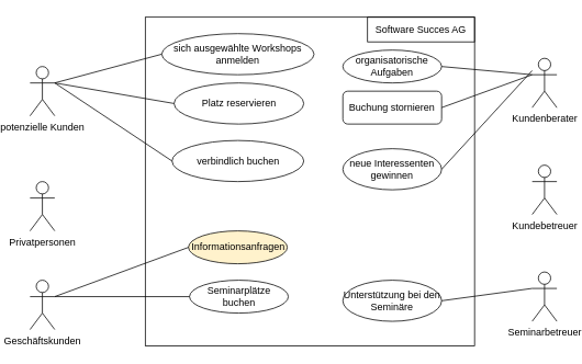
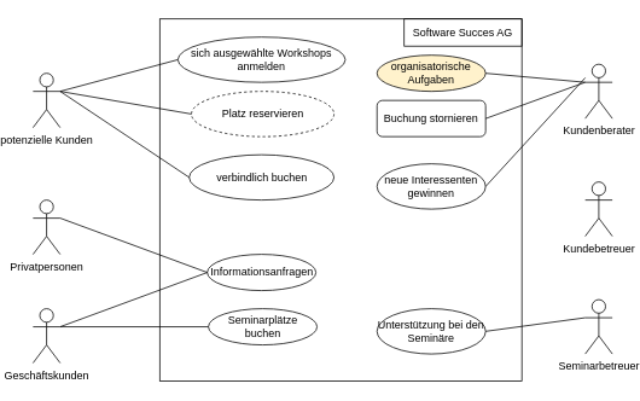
  <mxCell id="0" />
  <mxCell id="1" parent="0" />
  <mxCell id="2" value="" style="whiteSpace=wrap;html=1;aspect=fixed;fillColor=none;" vertex="1" parent="1"><mxGeometry x="160" y="20" width="400" height="400" as="geometry" /></mxCell>
  <mxCell id="3" value="Privatpersonen" style="shape=umlActor;verticalLabelPosition=bottom;verticalAlign=top;html=1;outlineConnect=0;" vertex="1" parent="1"><mxGeometry x="20" y="220" width="30" height="60" as="geometry" /></mxCell>
  <mxCell id="4" value="Geschäftskunden" style="shape=umlActor;verticalLabelPosition=bottom;verticalAlign=top;html=1;outlineConnect=0;" vertex="1" parent="1"><mxGeometry x="20" y="340" width="30" height="60" as="geometry" /></mxCell>
  <mxCell id="5" value="Kundenberater" style="shape=umlActor;verticalLabelPosition=bottom;verticalAlign=top;html=1;outlineConnect=0;" vertex="1" parent="1"><mxGeometry x="630" y="70" width="30" height="60" as="geometry" /></mxCell>
- <mxCell id="6" value="Informationsanfragen" style="ellipse;whiteSpace=wrap;html=1;fillColor=#fff2cc;" vertex="1" parent="1"><mxGeometry x="212.5" y="280" width="120" height="40" as="geometry" /></mxCell>
+ <mxCell id="6" value="Informationsanfragen" style="ellipse;whiteSpace=wrap;html=1;" vertex="1" parent="1"><mxGeometry x="212.5" y="280" width="120" height="40" as="geometry" /></mxCell>
+ <mxCell id="7" value="" style="endArrow=none;html=1;exitX=1;exitY=0.333;exitDx=0;exitDy=0;exitPerimeter=0;entryX=0;entryY=0.5;entryDx=0;entryDy=0;" edge="1" parent="1" source="3" target="6"><mxGeometry width="50" height="50" relative="1" as="geometry"><mxPoint x="310" y="270" as="sourcePoint" /><mxPoint x="360" y="220" as="targetPoint" /><Array as="points" /></mxGeometry></mxCell>
  <mxCell id="8" value="" style="endArrow=none;html=1;exitX=1;exitY=0.333;exitDx=0;exitDy=0;exitPerimeter=0;entryX=0;entryY=0.5;entryDx=0;entryDy=0;" edge="1" parent="1" source="4" target="6"><mxGeometry width="50" height="50" relative="1" as="geometry"><mxPoint x="70" y="190" as="sourcePoint" /><mxPoint x="170" y="150" as="targetPoint" /><Array as="points" /></mxGeometry></mxCell>
  <mxCell id="9" value="neue Interessenten gewinnen" style="ellipse;whiteSpace=wrap;html=1;" vertex="1" parent="1"><mxGeometry x="400" y="180" width="120" height="50" as="geometry" /></mxCell>
  <mxCell id="10" value="sich ausgewählte Workshops anmelden" style="ellipse;whiteSpace=wrap;html=1;" vertex="1" parent="1"><mxGeometry x="180" y="40" width="185" height="50" as="geometry" /></mxCell>
  <mxCell id="11" value="potenzielle Kunden" style="shape=umlActor;verticalLabelPosition=bottom;verticalAlign=top;html=1;outlineConnect=0;" vertex="1" parent="1"><mxGeometry x="20" y="80" width="30" height="60" as="geometry" /></mxCell>
- <mxCell id="12" value="Platz reservieren" style="ellipse;whiteSpace=wrap;html=1;" vertex="1" parent="1"><mxGeometry x="195" y="100" width="157.5" height="50" as="geometry" /></mxCell>
+ <mxCell id="12" value="Platz reservieren" style="ellipse;whiteSpace=wrap;html=1;dashed=1;" vertex="1" parent="1"><mxGeometry x="195" y="100" width="157.5" height="50" as="geometry" /></mxCell>
  <mxCell id="13" value="Seminarplätze buchen" style="ellipse;whiteSpace=wrap;html=1;" vertex="1" parent="1"><mxGeometry x="213.75" y="340" width="120" height="40" as="geometry" /></mxCell>
  <mxCell id="14" value="" style="endArrow=none;html=1;exitX=1;exitY=0.333;exitDx=0;exitDy=0;exitPerimeter=0;entryX=0;entryY=0.5;entryDx=0;entryDy=0;" edge="1" parent="1" source="4" target="13"><mxGeometry width="50" height="50" relative="1" as="geometry"><mxPoint x="310" y="240" as="sourcePoint" /><mxPoint x="360" y="190" as="targetPoint" /></mxGeometry></mxCell>
  <mxCell id="15" value="Buchung stornieren" style="whiteSpace=wrap;html=1;rounded=1;" vertex="1" parent="1"><mxGeometry x="400" y="110" width="120" height="40" as="geometry" /></mxCell>
  <mxCell id="16" value="Kundebetreuer" style="shape=umlActor;verticalLabelPosition=bottom;verticalAlign=top;html=1;outlineConnect=0;" vertex="1" parent="1"><mxGeometry x="630" y="200" width="30" height="60" as="geometry" /></mxCell>
- <mxCell id="17" value="organisatorische Aufgaben" style="ellipse;whiteSpace=wrap;html=1;" vertex="1" parent="1"><mxGeometry x="400" y="60" width="120" height="40" as="geometry" /></mxCell>
+ <mxCell id="17" value="organisatorische Aufgaben" style="ellipse;whiteSpace=wrap;html=1;fillColor=#fff2cc;" vertex="1" parent="1"><mxGeometry x="400" y="60" width="120" height="40" as="geometry" /></mxCell>
  <mxCell id="18" value="Seminarbetreuer" style="shape=umlActor;verticalLabelPosition=bottom;verticalAlign=top;html=1;outlineConnect=0;" vertex="1" parent="1"><mxGeometry x="630" y="330" width="30" height="60" as="geometry" /></mxCell>
  <mxCell id="19" value="Unterstützung bei den Seminäre" style="ellipse;whiteSpace=wrap;html=1;" vertex="1" parent="1"><mxGeometry x="400" y="340" width="120" height="50" as="geometry" /></mxCell>
  <mxCell id="20" value="verbindlich buchen" style="ellipse;whiteSpace=wrap;html=1;fillColor=none;" vertex="1" parent="1"><mxGeometry x="192.5" y="170" width="160" height="50" as="geometry" /></mxCell>
  <mxCell id="21" value="" style="endArrow=none;html=1;exitX=1;exitY=0.333;exitDx=0;exitDy=0;exitPerimeter=0;entryX=0;entryY=0.5;entryDx=0;entryDy=0;" edge="1" parent="1" source="11" target="10"><mxGeometry width="50" height="50" relative="1" as="geometry"><mxPoint x="310" y="270" as="sourcePoint" /><mxPoint x="360" y="220" as="targetPoint" /></mxGeometry></mxCell>
  <mxCell id="22" value="" style="endArrow=none;html=1;entryX=0;entryY=0.5;entryDx=0;entryDy=0;exitX=1;exitY=0.333;exitDx=0;exitDy=0;exitPerimeter=0;" edge="1" parent="1" source="11" target="12"><mxGeometry width="50" height="50" relative="1" as="geometry"><mxPoint x="570" y="180" as="sourcePoint" /><mxPoint x="660" y="250" as="targetPoint" /></mxGeometry></mxCell>
  <mxCell id="23" value="" style="endArrow=none;html=1;entryX=0;entryY=0.5;entryDx=0;entryDy=0;exitX=1;exitY=0.333;exitDx=0;exitDy=0;exitPerimeter=0;" edge="1" parent="1" source="11" target="20"><mxGeometry width="50" height="50" relative="1" as="geometry"><mxPoint x="580" y="190" as="sourcePoint" /><mxPoint x="670" y="260" as="targetPoint" /></mxGeometry></mxCell>
  <mxCell id="24" value="" style="endArrow=none;html=1;exitX=1;exitY=0.5;exitDx=0;exitDy=0;entryX=0;entryY=0.333;entryDx=0;entryDy=0;entryPerimeter=0;" edge="1" parent="1" source="15" target="5"><mxGeometry width="50" height="50" relative="1" as="geometry"><mxPoint x="310" y="270" as="sourcePoint" /><mxPoint x="360" y="220" as="targetPoint" /></mxGeometry></mxCell>
  <mxCell id="25" value="" style="endArrow=none;html=1;exitX=1;exitY=0.5;exitDx=0;exitDy=0;entryX=0;entryY=0.333;entryDx=0;entryDy=0;entryPerimeter=0;" edge="1" parent="1" source="19" target="18"><mxGeometry width="50" height="50" relative="1" as="geometry"><mxPoint x="310" y="270" as="sourcePoint" /><mxPoint x="360" y="220" as="targetPoint" /></mxGeometry></mxCell>
  <mxCell id="26" value="" style="endArrow=none;html=1;exitX=1;exitY=0.5;exitDx=0;exitDy=0;entryX=0;entryY=0.333;entryDx=0;entryDy=0;entryPerimeter=0;" edge="1" parent="1" source="17" target="5"><mxGeometry width="50" height="50" relative="1" as="geometry"><mxPoint x="530" y="140" as="sourcePoint" /><mxPoint x="640" y="95" as="targetPoint" /><Array as="points" /></mxGeometry></mxCell>
  <mxCell id="27" value="" style="endArrow=none;html=1;exitX=1;exitY=0.5;exitDx=0;exitDy=0;entryX=0;entryY=0.25;entryDx=0;entryDy=0;entryPerimeter=0;" edge="1" parent="1" source="9" target="5"><mxGeometry width="50" height="50" relative="1" as="geometry"><mxPoint x="310" y="270" as="sourcePoint" /><mxPoint x="630" y="90" as="targetPoint" /></mxGeometry></mxCell>
  <mxCell id="28" value="Software Succes AG" style="rounded=0;whiteSpace=wrap;html=1;fillColor=none;" vertex="1" parent="1"><mxGeometry x="430" y="20" width="130" height="30" as="geometry" /></mxCell>
